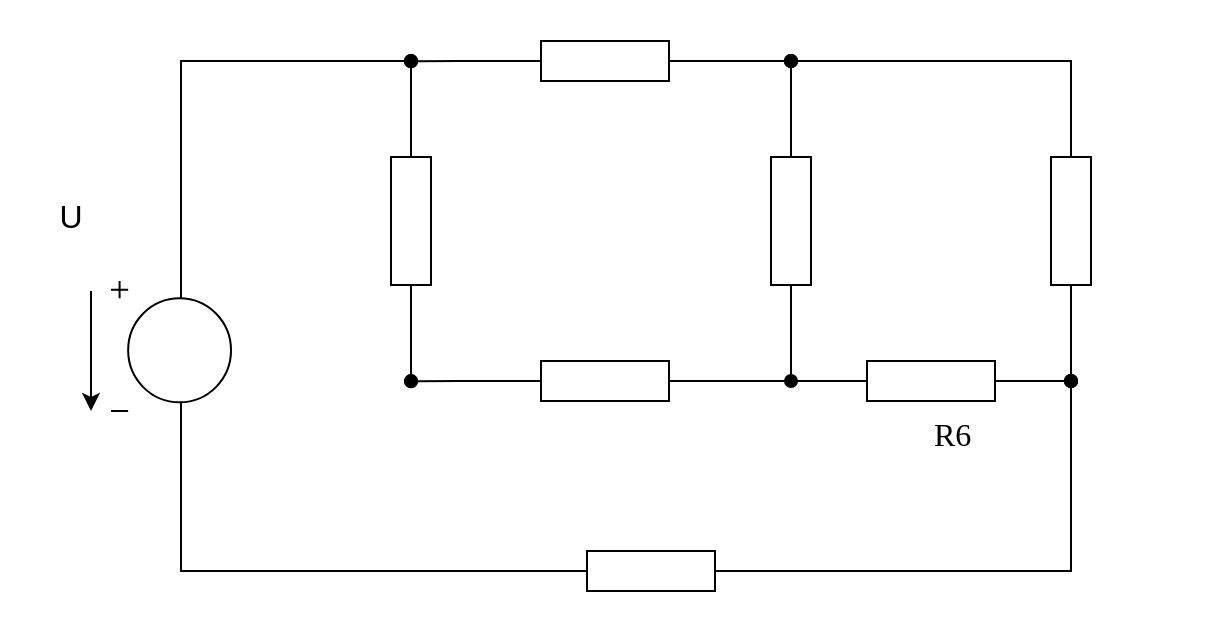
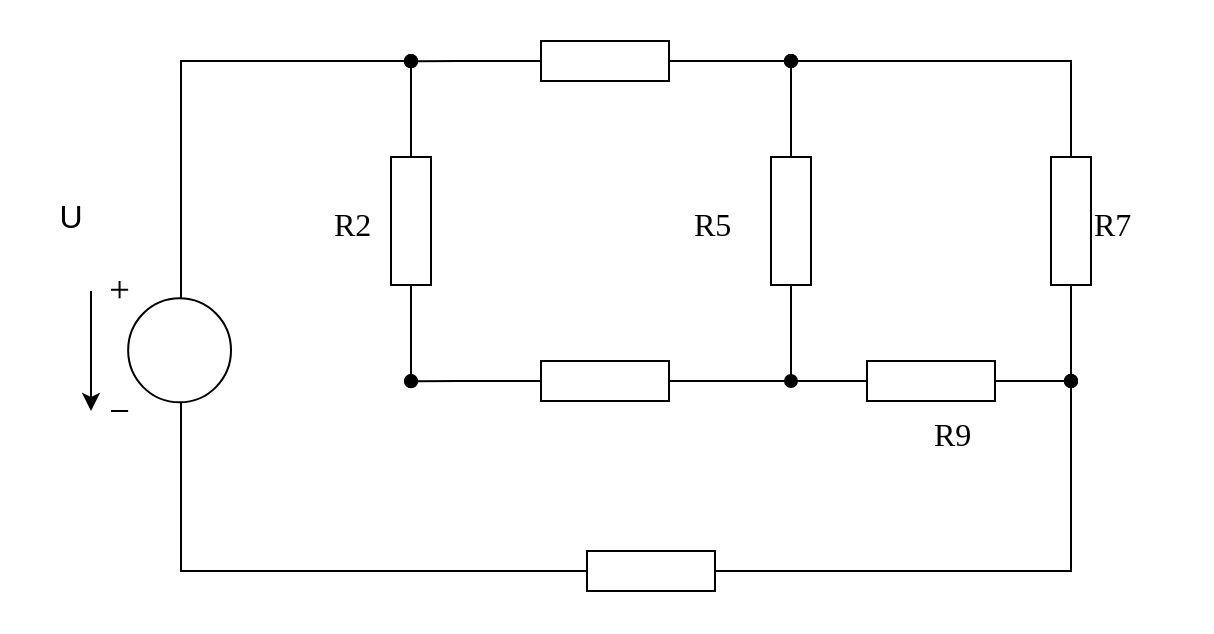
  <mxCell id="0" />
  <mxCell id="1" parent="0" />
  <mxCell id="2" style="edgeStyle=orthogonalEdgeStyle;rounded=0;orthogonalLoop=1;jettySize=auto;html=1;exitX=0;exitY=0.5;exitDx=0;exitDy=0;exitPerimeter=0;endArrow=oval;endFill=1;" parent="1" source="4" edge="1"><mxGeometry relative="1" as="geometry"><mxPoint x="205" y="30.182" as="targetPoint" /></mxGeometry></mxCell>
  <mxCell id="3" style="edgeStyle=orthogonalEdgeStyle;rounded=0;orthogonalLoop=1;jettySize=auto;html=1;exitX=1;exitY=0.5;exitDx=0;exitDy=0;exitPerimeter=0;endArrow=oval;endFill=1;" edge="1" parent="1" source="4"><mxGeometry relative="1" as="geometry"><mxPoint x="395" y="30" as="targetPoint" /></mxGeometry></mxCell>
  <mxCell id="4" value="" style="verticalLabelPosition=bottom;shadow=0;dashed=0;align=center;html=1;verticalAlign=top;strokeWidth=1;shape=mxgraph.electrical.resistors.resistor_1;rounded=1;comic=0;labelBackgroundColor=none;fontFamily=Verdana;fontSize=12;rotation=0;" parent="1" vertex="1"><mxGeometry x="252" y="20" width="100" height="20" as="geometry" /></mxCell>
  <mxCell id="5" style="edgeStyle=orthogonalEdgeStyle;rounded=0;orthogonalLoop=1;jettySize=auto;html=1;exitX=1;exitY=0.5;exitDx=0;exitDy=0;exitPerimeter=0;endArrow=oval;endFill=1;" edge="1" parent="1" source="6"><mxGeometry relative="1" as="geometry"><mxPoint x="395" y="30" as="targetPoint" /></mxGeometry></mxCell>
  <mxCell id="6" value="" style="verticalLabelPosition=bottom;shadow=0;dashed=0;align=center;html=1;verticalAlign=top;strokeWidth=1;shape=mxgraph.electrical.resistors.resistor_1;rounded=1;comic=0;labelBackgroundColor=none;fontFamily=Verdana;fontSize=12;rotation=-90;" parent="1" vertex="1"><mxGeometry x="345" y="100" width="100" height="20" as="geometry" /></mxCell>
  <mxCell id="7" style="edgeStyle=orthogonalEdgeStyle;rounded=0;orthogonalLoop=1;jettySize=auto;html=1;exitX=0;exitY=0.5;exitDx=0;exitDy=0;exitPerimeter=0;endArrow=oval;endFill=1;" parent="1" source="9" edge="1"><mxGeometry relative="1" as="geometry"><mxPoint x="205" y="190" as="targetPoint" /></mxGeometry></mxCell>
  <mxCell id="8" style="edgeStyle=orthogonalEdgeStyle;rounded=0;orthogonalLoop=1;jettySize=auto;html=1;exitX=1;exitY=0.5;exitDx=0;exitDy=0;exitPerimeter=0;endArrow=oval;endFill=1;" edge="1" parent="1" source="9"><mxGeometry relative="1" as="geometry"><mxPoint x="205" y="30" as="targetPoint" /></mxGeometry></mxCell>
  <mxCell id="9" value="" style="verticalLabelPosition=bottom;shadow=0;dashed=0;align=center;html=1;verticalAlign=top;strokeWidth=1;shape=mxgraph.electrical.resistors.resistor_1;rounded=1;comic=0;labelBackgroundColor=none;fontFamily=Verdana;fontSize=12;rotation=-90;" parent="1" vertex="1"><mxGeometry x="155" y="100" width="100" height="20" as="geometry" /></mxCell>
  <mxCell id="10" style="edgeStyle=orthogonalEdgeStyle;rounded=0;orthogonalLoop=1;jettySize=auto;html=1;exitX=0;exitY=0.5;exitDx=0;exitDy=0;exitPerimeter=0;endArrow=oval;endFill=1;" edge="1" parent="1" source="11"><mxGeometry relative="1" as="geometry"><mxPoint x="535" y="190" as="targetPoint" /></mxGeometry></mxCell>
  <mxCell id="11" value="" style="verticalLabelPosition=bottom;shadow=0;dashed=0;align=center;html=1;verticalAlign=top;strokeWidth=1;shape=mxgraph.electrical.resistors.resistor_1;rounded=1;comic=0;labelBackgroundColor=none;fontFamily=Verdana;fontSize=12;rotation=-180;" parent="1" vertex="1"><mxGeometry x="415" y="180" width="100" height="20" as="geometry" /></mxCell>
  <mxCell id="12" style="edgeStyle=orthogonalEdgeStyle;rounded=0;orthogonalLoop=1;jettySize=auto;html=1;exitX=1;exitY=0.5;exitDx=0;exitDy=0;exitPerimeter=0;endArrow=oval;endFill=1;" edge="1" parent="1" source="14"><mxGeometry relative="1" as="geometry"><mxPoint x="535" y="190" as="targetPoint" /></mxGeometry></mxCell>
  <mxCell id="13" style="edgeStyle=orthogonalEdgeStyle;rounded=0;orthogonalLoop=1;jettySize=auto;html=1;exitX=0;exitY=0.5;exitDx=0;exitDy=0;exitPerimeter=0;endArrow=oval;endFill=1;" edge="1" parent="1" source="14"><mxGeometry relative="1" as="geometry"><mxPoint x="395" y="30" as="targetPoint" /><Array as="points"><mxPoint x="535" y="30" /></Array></mxGeometry></mxCell>
  <mxCell id="14" value="" style="verticalLabelPosition=bottom;shadow=0;dashed=0;align=center;fillColor=#ffffff;html=1;verticalAlign=top;strokeWidth=1;shape=mxgraph.electrical.resistors.resistor_1;rounded=1;comic=0;labelBackgroundColor=none;fontFamily=Verdana;fontSize=12;fontColor=#000000;rotation=90;" parent="1" vertex="1"><mxGeometry x="485" y="100" width="100" height="20" as="geometry" /></mxCell>
- <mxCell id="18" value="R6" style="text;html=1;resizable=0;points=[];autosize=1;align=left;verticalAlign=top;spacingTop=-4;fontSize=16;fontFamily=Verdana" parent="1" vertex="1"><mxGeometry x="465" y="205" width="40" height="20" as="geometry" /></mxCell>
+ <mxCell id="15" value="R2" style="text;html=1;resizable=0;points=[];autosize=1;align=left;verticalAlign=top;spacingTop=-4;fontSize=16;fontFamily=Verdana" parent="1" vertex="1"><mxGeometry x="165" y="100" width="40" height="20" as="geometry" /></mxCell>
+ <mxCell id="16" value="R7" style="text;html=1;resizable=0;points=[];autosize=1;align=left;verticalAlign=top;spacingTop=-4;fontSize=16;fontFamily=Verdana" parent="1" vertex="1"><mxGeometry x="545" y="100" width="40" height="20" as="geometry" /></mxCell>
+ <mxCell id="17" value="R5" style="text;html=1;resizable=0;points=[];autosize=1;align=left;verticalAlign=top;spacingTop=-4;fontSize=16;fontFamily=Verdana" parent="1" vertex="1"><mxGeometry x="345" y="100" width="40" height="20" as="geometry" /></mxCell>
+ <mxCell id="18" value="R9" style="text;html=1;resizable=0;points=[];autosize=1;align=left;verticalAlign=top;spacingTop=-4;fontSize=16;fontFamily=Verdana" parent="1" vertex="1"><mxGeometry x="465" y="205" width="40" height="20" as="geometry" /></mxCell>
  <mxCell id="19" style="edgeStyle=orthogonalEdgeStyle;rounded=0;orthogonalLoop=1;jettySize=auto;html=1;exitX=1;exitY=0.5;exitDx=0;exitDy=0;exitPerimeter=0;endArrow=oval;endFill=1;" parent="1" source="21" edge="1"><mxGeometry relative="1" as="geometry"><mxPoint x="205" y="190.182" as="targetPoint" /></mxGeometry></mxCell>
  <mxCell id="20" style="edgeStyle=orthogonalEdgeStyle;rounded=0;orthogonalLoop=1;jettySize=auto;html=1;exitX=0;exitY=0.5;exitDx=0;exitDy=0;exitPerimeter=0;endArrow=oval;endFill=1;" edge="1" parent="1" source="21"><mxGeometry relative="1" as="geometry"><mxPoint x="395" y="190" as="targetPoint" /></mxGeometry></mxCell>
  <mxCell id="21" value="" style="verticalLabelPosition=bottom;shadow=0;dashed=0;align=center;html=1;verticalAlign=top;strokeWidth=1;shape=mxgraph.electrical.resistors.resistor_1;rounded=1;comic=0;labelBackgroundColor=none;fontFamily=Verdana;fontSize=12;rotation=-180;" parent="1" vertex="1"><mxGeometry x="252" y="180" width="100" height="20" as="geometry" /></mxCell>
  <mxCell id="22" style="edgeStyle=orthogonalEdgeStyle;rounded=0;orthogonalLoop=1;jettySize=auto;html=1;exitX=1;exitY=0.5;exitDx=0;exitDy=0;exitPerimeter=0;endArrow=oval;endFill=1;" parent="1" source="23" edge="1"><mxGeometry relative="1" as="geometry"><mxPoint x="535" y="190" as="targetPoint" /><Array as="points"><mxPoint x="535" y="285" /></Array></mxGeometry></mxCell>
  <mxCell id="23" value="" style="verticalLabelPosition=bottom;shadow=0;dashed=0;align=center;html=1;verticalAlign=top;strokeWidth=1;shape=mxgraph.electrical.resistors.resistor_1;rounded=1;comic=0;labelBackgroundColor=none;fontFamily=Verdana;fontSize=12;rotation=0;" parent="1" vertex="1"><mxGeometry x="275" y="275" width="100" height="20" as="geometry" /></mxCell>
  <mxCell id="24" style="edgeStyle=orthogonalEdgeStyle;rounded=0;orthogonalLoop=1;jettySize=auto;html=1;exitX=0.5;exitY=0;exitDx=0;exitDy=0;endArrow=oval;endFill=1;" parent="1" edge="1"><mxGeometry relative="1" as="geometry"><mxPoint x="205" y="30" as="targetPoint" /><mxPoint x="90" y="150" as="sourcePoint" /><Array as="points"><mxPoint x="90" y="30" /></Array></mxGeometry></mxCell>
  <mxCell id="25" style="edgeStyle=orthogonalEdgeStyle;rounded=0;orthogonalLoop=1;jettySize=auto;html=1;exitX=0.5;exitY=1;exitDx=0;exitDy=0;endArrow=none;endFill=0;entryX=0;entryY=0.5;entryDx=0;entryDy=0;entryPerimeter=0;" parent="1" target="23" edge="1"><mxGeometry relative="1" as="geometry"><mxPoint x="90" y="310" as="targetPoint" /><mxPoint x="90" y="195" as="sourcePoint" /><Array as="points"><mxPoint x="90" y="285" /></Array></mxGeometry></mxCell>
  <mxCell id="26" value="" style="endArrow=classic;html=1;" parent="1" edge="1"><mxGeometry width="50" height="50" relative="1" as="geometry"><mxPoint x="45" y="145" as="sourcePoint" /><mxPoint x="45" y="205" as="targetPoint" /></mxGeometry></mxCell>
  <mxCell id="27" value="U" style="text;html=1;align=center;verticalAlign=middle;resizable=0;points=[];autosize=1;fontSize=16;" parent="1" vertex="1"><mxGeometry x="20" y="97.5" width="30" height="20" as="geometry" /></mxCell>
  <mxCell id="28" value="" style="endArrow=none;html=1;entryX=1;entryY=0.5;entryDx=0;entryDy=0;entryPerimeter=0;" parent="1" target="11" edge="1"><mxGeometry width="50" height="50" relative="1" as="geometry"><mxPoint x="395" y="190" as="sourcePoint" /><mxPoint x="475" y="200" as="targetPoint" /></mxGeometry></mxCell>
  <mxCell id="29" value="" style="endArrow=none;html=1;exitX=0;exitY=0.5;exitDx=0;exitDy=0;exitPerimeter=0;" parent="1" source="6" edge="1"><mxGeometry width="50" height="50" relative="1" as="geometry"><mxPoint x="522.815" y="155.381" as="sourcePoint" /><mxPoint x="395" y="190" as="targetPoint" /></mxGeometry></mxCell>
  <mxCell id="30" value="" style="pointerEvents=1;verticalLabelPosition=bottom;shadow=0;dashed=0;align=center;html=1;verticalAlign=top;shape=mxgraph.electrical.signal_sources.dc_source_1;" parent="1" vertex="1"><mxGeometry x="55" y="140" width="60" height="65" as="geometry" /></mxCell>
